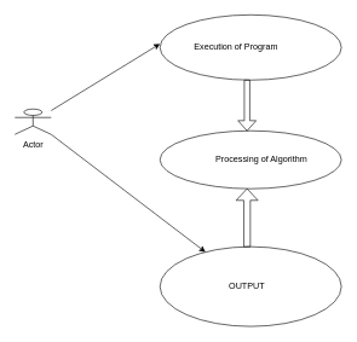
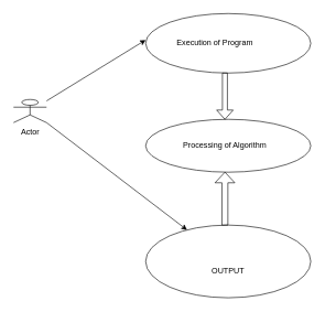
  <mxCell id="0" />
  <mxCell id="1" parent="0" />
  <mxCell id="2" style="edgeStyle=none;html=1;" edge="1" parent="1" source="4"><mxGeometry relative="1" as="geometry"><mxPoint x="220" y="60" as="targetPoint" /></mxGeometry></mxCell>
  <mxCell id="3" style="edgeStyle=none;html=1;exitX=1;exitY=1;exitDx=0;exitDy=0;exitPerimeter=0;" edge="1" parent="1" source="4" target="11"><mxGeometry relative="1" as="geometry" /></mxCell>
  <mxCell id="4" value="Actor" style="shape=umlActor;verticalLabelPosition=bottom;verticalAlign=top;html=1;outlineConnect=0;gradientColor=#ffffff;fillColor=none;" vertex="1" parent="1"><mxGeometry x="20" y="150" width="50" height="35" as="geometry" /></mxCell>
  <mxCell id="5" value="" style="ellipse;whiteSpace=wrap;html=1;fillColor=none;gradientColor=#ffffff;" vertex="1" parent="1"><mxGeometry x="220" y="20" width="250" height="90" as="geometry" /></mxCell>
  <mxCell id="6" value="Execution of Program" style="text;html=1;strokeColor=none;fillColor=none;align=center;verticalAlign=middle;whiteSpace=wrap;rounded=0;" vertex="1" parent="1"><mxGeometry x="235" y="50" width="180" height="30" as="geometry" /></mxCell>
  <mxCell id="7" value="" style="shape=singleArrow;direction=south;whiteSpace=wrap;html=1;fillColor=none;gradientColor=#ffffff;" vertex="1" parent="1"><mxGeometry x="327.5" y="110" width="25" height="70" as="geometry" /></mxCell>
  <mxCell id="8" value="" style="ellipse;whiteSpace=wrap;html=1;fillColor=none;gradientColor=#ffffff;" vertex="1" parent="1"><mxGeometry x="220" y="180" width="250" height="80" as="geometry" /></mxCell>
- <mxCell id="9" value="Processing of Algorithm" style="text;html=1;strokeColor=none;fillColor=none;align=center;verticalAlign=middle;whiteSpace=wrap;rounded=0;" vertex="1" parent="1"><mxGeometry x="275" y="200" width="170" height="40" as="geometry" /></mxCell>
+ <mxCell id="9" value="Processing of Algorithm" style="text;html=1;strokeColor=none;fillColor=none;align=center;verticalAlign=middle;whiteSpace=wrap;rounded=0;" vertex="1" parent="1"><mxGeometry x="255" y="200" width="170" height="40" as="geometry" /></mxCell>
  <mxCell id="10" value="" style="shape=singleArrow;direction=north;whiteSpace=wrap;html=1;fillColor=none;gradientColor=#ffffff;" vertex="1" parent="1"><mxGeometry x="325" y="260" width="30" height="80" as="geometry" /></mxCell>
  <mxCell id="11" value="" style="ellipse;whiteSpace=wrap;html=1;fillColor=none;gradientColor=#ffffff;" vertex="1" parent="1"><mxGeometry x="220" y="340" width="250" height="110" as="geometry" /></mxCell>
- <mxCell id="12" value="OUTPUT" style="text;html=1;strokeColor=none;fillColor=none;align=center;verticalAlign=middle;whiteSpace=wrap;rounded=0;" vertex="1" parent="1"><mxGeometry x="310" y="380" width="60" height="30" as="geometry" /></mxCell>
+ <mxCell id="12" value="OUTPUT" style="text;html=1;strokeColor=none;fillColor=none;align=center;verticalAlign=middle;whiteSpace=wrap;rounded=0;" vertex="1" parent="1"><mxGeometry x="315" y="395" width="60" height="30" as="geometry" /></mxCell>
